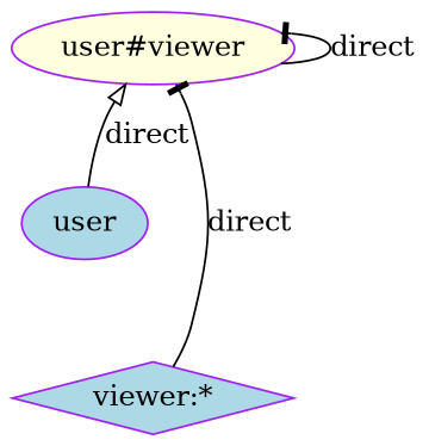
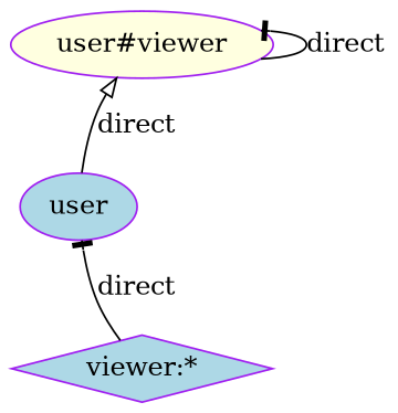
  digraph {
    rankdir=BT
    node [color=purple fillcolor=lightblue shape=ellipse style=filled]
    edge [arrowhead=tee]
    n1 [label=user]
    n2 [fillcolor=lightyellow label="user#viewer"]
    n3 [label="viewer:*" shape=diamond]
    n1 -> n2 [arrowhead=onormal label=direct]
    n2 -> n2 [label=direct]
-   n3 -> n2 [label=direct]
+   n3 -> n1 [label=direct]
  }
